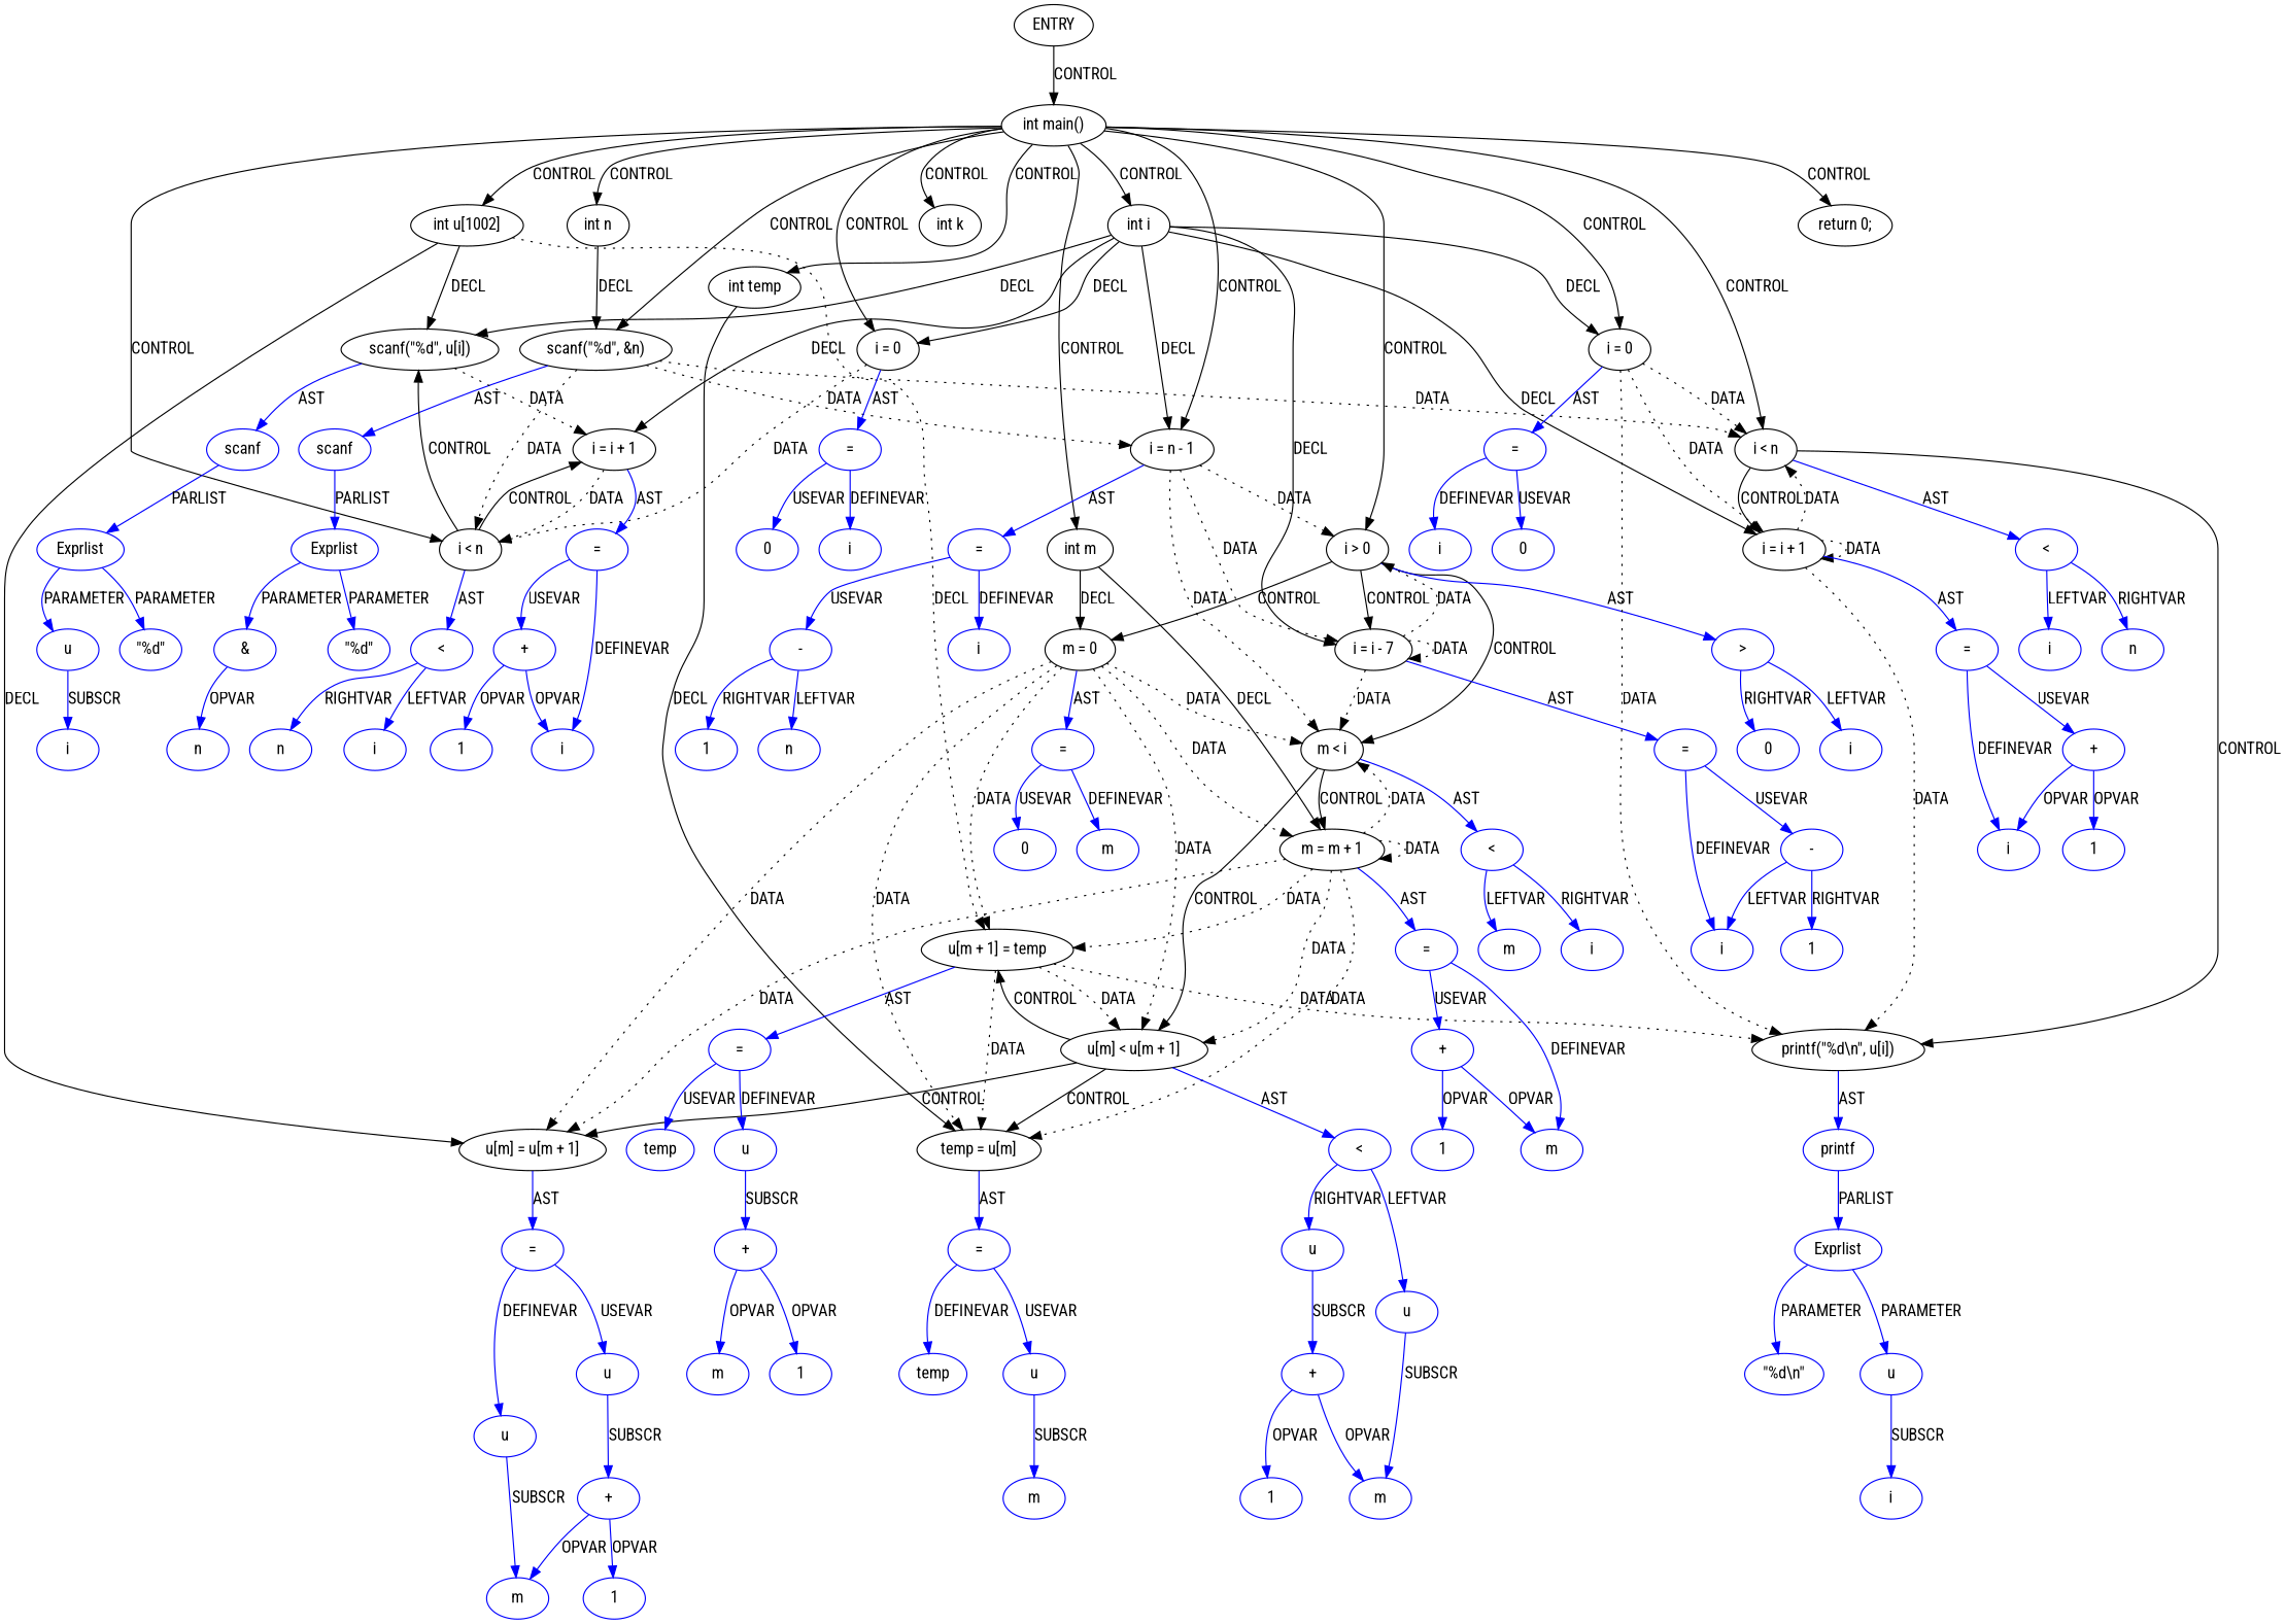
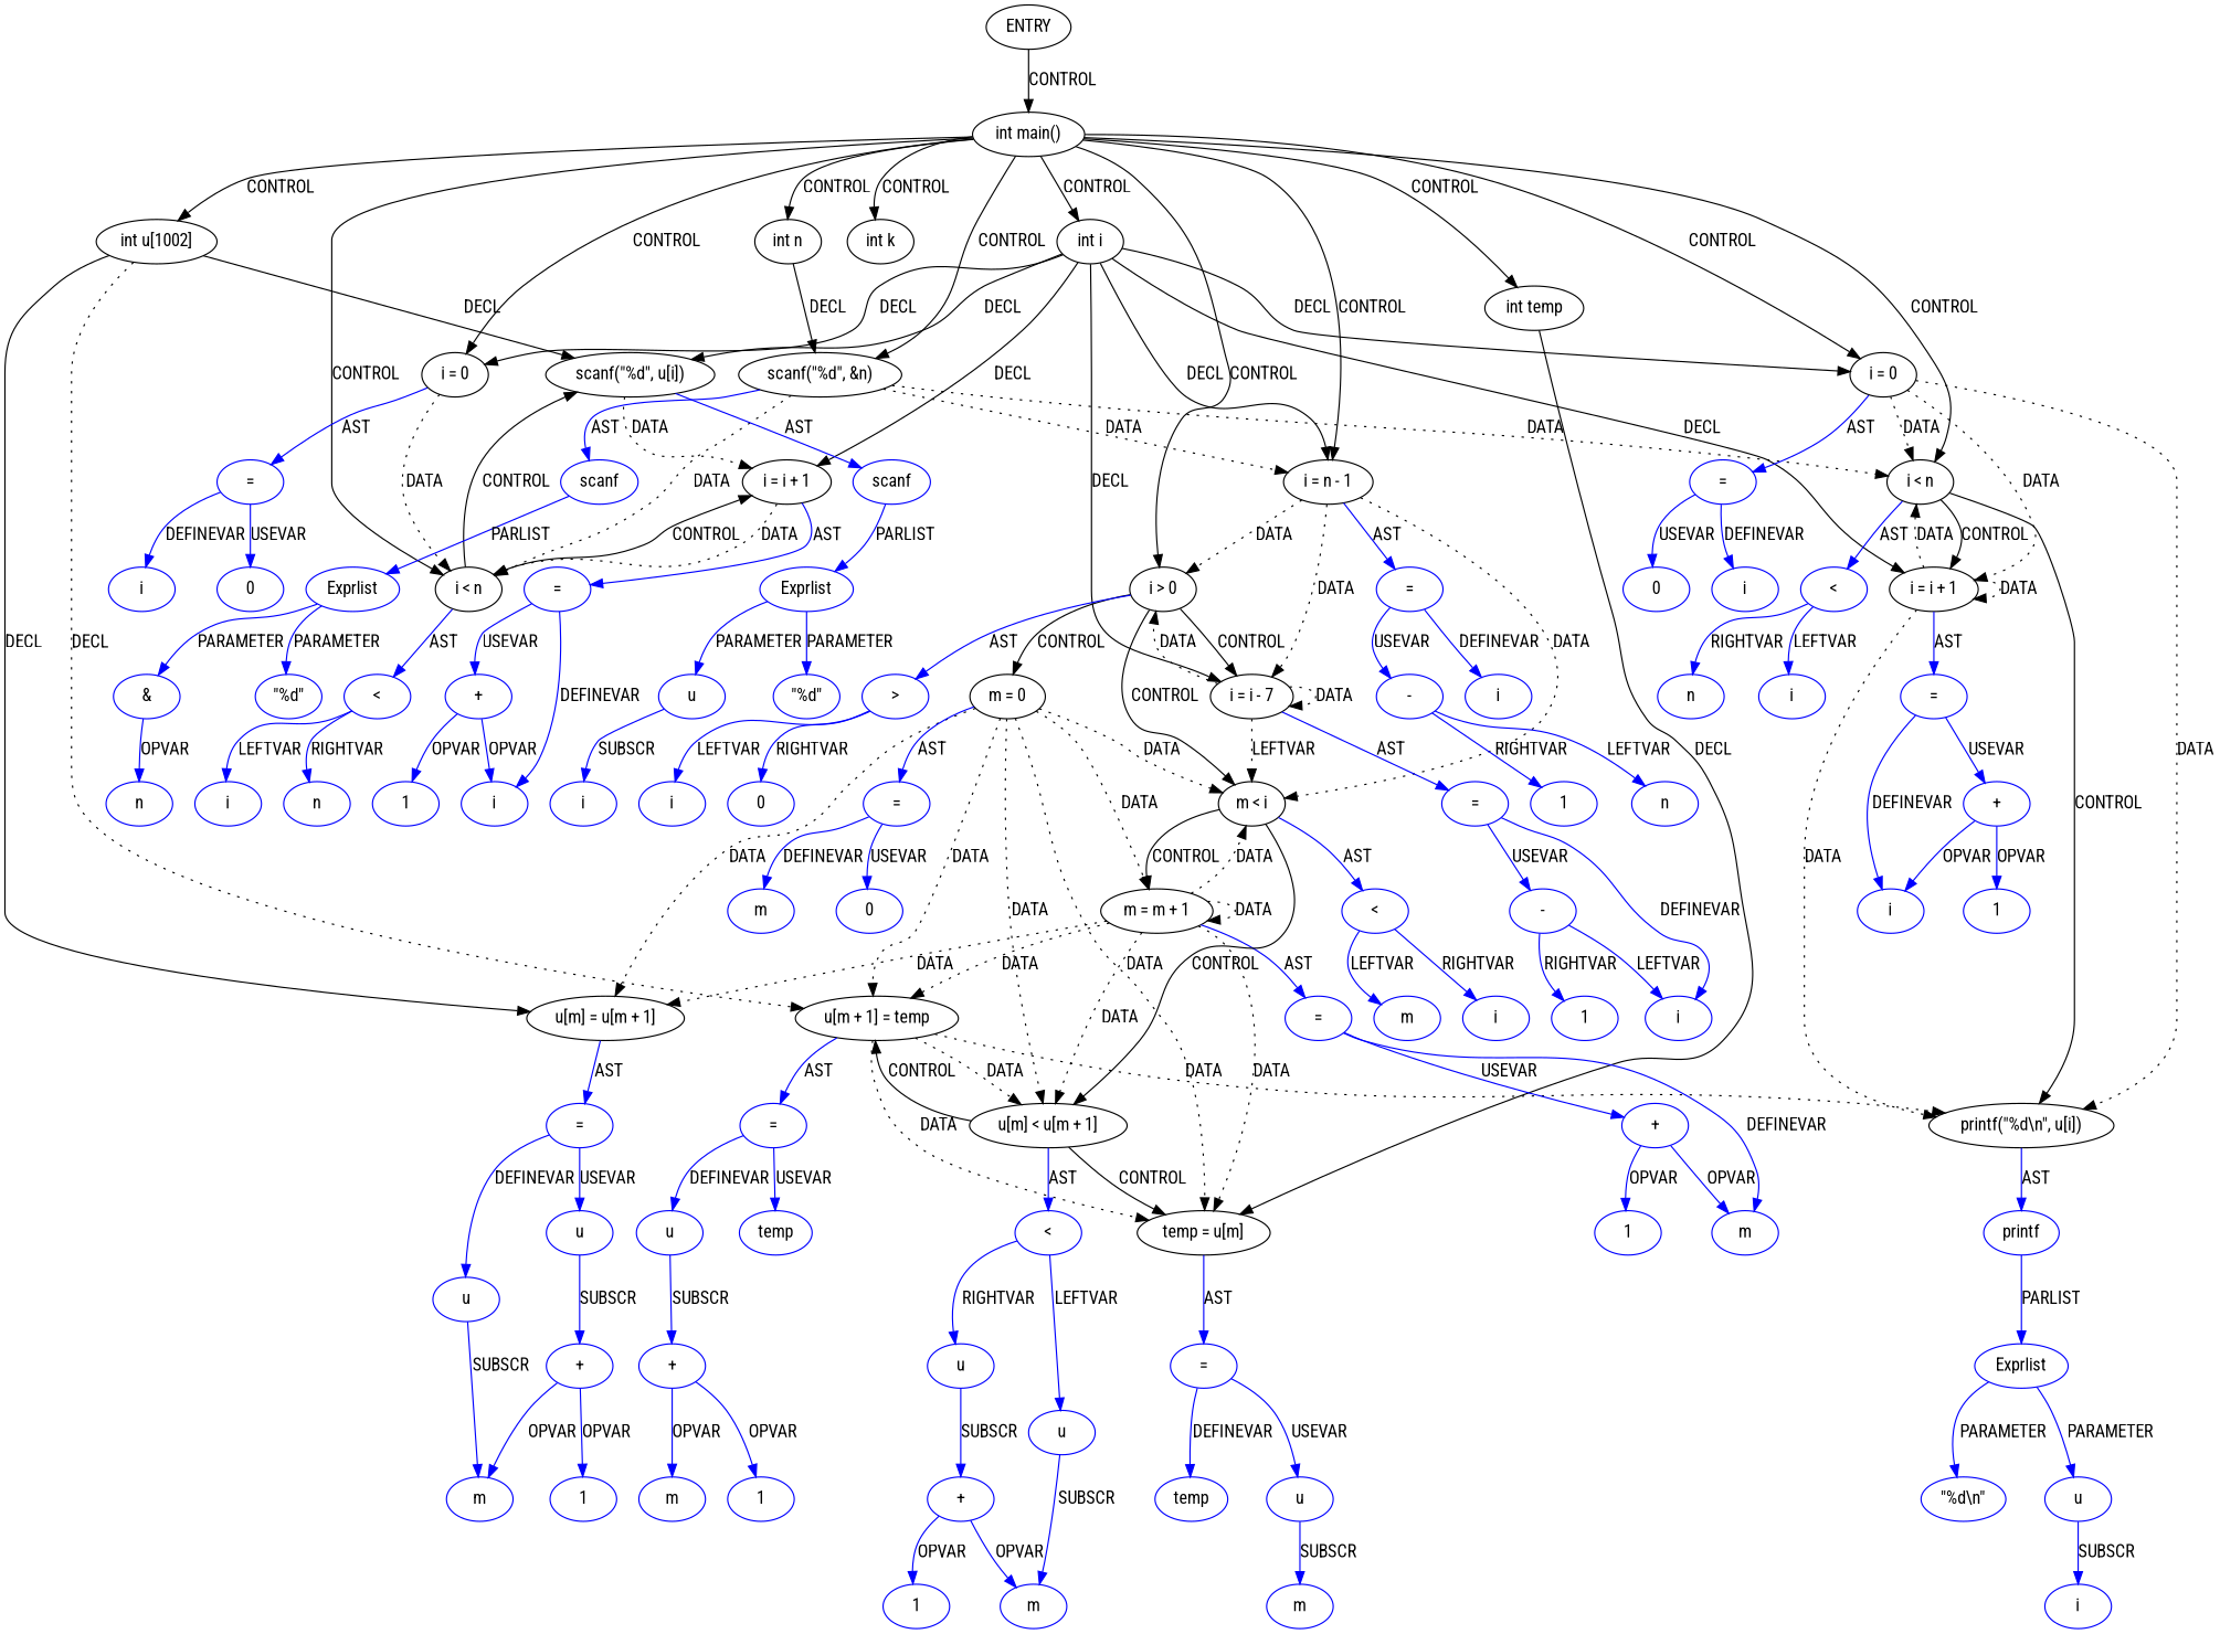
  digraph {
    fontname="Roboto Condensed"
    node [coord=12 fontname="Roboto Condensed" type=VAR color=blue]
    edge [fontname="Roboto Condensed" color=blue]
    n1 [coord=-1 label=ENTRY type=ENTRY color=""]
    n2 [coord=2 label="int main()" type=CONTROL color=""]
    n3 [coord=4 label="int u[1002]" type=DECL varname=u vartype="int[]" color=""]
    n4 [coord=5 label="int i" type=DECL varname=i vartype=int color=""]
    n5 [coord=5 label="int n" type=DECL varname=n vartype=int color=""]
-   n6 [coord=5 label="int m" type=DECL varname=m vartype=int color=""]
    n7 [coord=5 label="int temp" type=DECL varname=temp vartype=int color=""]
    n8 [coord=5 label="int k" type=DECL varname=k vartype=int color=""]
    n9 [coord=6 label="scanf(\"%d\", &n)" type=CALL color=""]
    n10 [coord=7 label="i = 0" type=ASSIGN color=""]
    n11 [coord=7 label="i < n" type=CONTROL color=""]
    n12 [label="i = n - 1" type=ASSIGN color=""]
    n13 [label="i > 0" type=CONTROL color=""]
    n14 [coord=24 label="i = 0" type=ASSIGN color=""]
    n15 [coord=24 label="i < n" type=CONTROL color=""]
-   n16 [coord=28 label="return 0;" type=RETURN color=""]
    n17 [coord=9 label="scanf(\"%d\", u[i])" type=CALL color=""]
    n18 [coord=19 label="u[m] = u[m + 1]" type=ASSIGN color=""]
    n19 [coord=20 label="u[m + 1] = temp" type=ASSIGN color=""]
    n20 [coord=7 label="i = i + 1" type=ASSIGN color=""]
    n21 [label="i = i - 7" type=ASSIGN color=""]
    n22 [coord=24 label="i = i + 1" type=ASSIGN color=""]
    n23 [coord=14 label="m = 0" type=ASSIGN color=""]
    n24 [coord=14 label="m = m + 1" type=ASSIGN color=""]
    n25 [coord=18 label="temp = u[m]" type=ASSIGN color=""]
    n26 [coord=6 label=scanf type=FUNCNAME]
    n27 [coord=7 label="=" type=ASSIGNOP]
    n28 [coord=7 label="<" type=OP]
    n29 [label="=" type=ASSIGNOP]
    n30 [coord=14 label="m < i" type=CONTROL color=""]
    n31 [label=">" type=OP]
    n32 [coord=26 label="printf(\"%d\\n\", u[i])" type=CALL color=""]
    n33 [coord=24 label="=" type=ASSIGNOP]
    n34 [coord=24 label="<" type=OP]
    n35 [coord=9 label=scanf type=FUNCNAME]
    n36 [coord=19 label="=" type=ASSIGNOP]
    n37 [coord=16 label="u[m] < u[m + 1]" type=CONTROL color=""]
    n38 [coord=20 label="=" type=ASSIGNOP]
    n39 [coord=7 label="=" type=ASSIGNOP]
    n40 [label="=" type=ASSIGNOP]
    n41 [coord=24 label="=" type=ASSIGNOP]
    n42 [coord=14 label="=" type=ASSIGNOP]
    n43 [coord=14 label="=" type=ASSIGNOP]
    n44 [coord=18 label="=" type=ASSIGNOP]
    n45 [coord=6 label=Exprlist type=EXPRS]
    n46 [coord=6 label="\"%d\"" type=CONST]
    n47 [coord=6 label="&" type=OP]
    n48 [coord=6 label=n]
    n49 [coord=7 label=i]
    n50 [coord=7 label=0 type=CONST]
    n51 [coord=7 label=i]
    n52 [coord=7 label=n]
    n53 [coord=9 label=Exprlist type=EXPRS]
    n54 [coord=9 label="\"%d\"" type=CONST]
    n55 [coord=9 label=u type=ARRVAR]
    n56 [coord=9 label=i]
    n57 [coord=7 label=i]
    n58 [coord=7 label="+" type=OP]
    n59 [coord=7 label=1 type=CONST]
    n60 [label=i]
    n61 [label="-" type=OP]
    n62 [coord=14 label="<" type=OP]
    n63 [label=n]
    n64 [label=1 type=CONST]
    n65 [label=i]
    n66 [label=0 type=CONST]
    n67 [coord=14 label=m]
    n68 [coord=14 label=0 type=CONST]
    n69 [coord=16 label="<" type=OP]
    n70 [coord=14 label=m]
    n71 [coord=14 label=i]
    n72 [coord=16 label=u type=ARRVAR]
    n73 [coord=16 label=u type=ARRVAR]
    n74 [coord=18 label=temp]
    n75 [coord=18 label=u type=ARRVAR]
    n76 [coord=18 label=m]
    n77 [coord=19 label=u type=ARRVAR]
    n78 [coord=19 label=u type=ARRVAR]
    n79 [coord=19 label=m]
    n80 [coord=19 label="+" type=OP]
    n81 [coord=19 label=1 type=CONST]
    n82 [coord=20 label=u type=ARRVAR]
    n83 [coord=20 label=temp]
    n84 [coord=26 label=printf type=FUNCNAME]
    n85 [coord=20 label="+" type=OP]
    n86 [coord=20 label=m]
    n87 [coord=20 label=1 type=CONST]
    n88 [coord=16 label=m]
    n89 [coord=16 label="+" type=OP]
    n90 [coord=16 label=1 type=CONST]
    n91 [coord=14 label=m]
    n92 [coord=14 label="+" type=OP]
    n93 [coord=14 label=1 type=CONST]
    n94 [label=i]
    n95 [label="-" type=OP]
    n96 [label=1 type=CONST]
    n97 [coord=24 label=i]
    n98 [coord=24 label=0 type=CONST]
    n99 [coord=24 label=i]
    n100 [coord=24 label=n]
    n101 [coord=26 label=Exprlist type=EXPRS]
    n102 [coord=26 label="\"%d\\n\"" type=CONST]
    n103 [coord=26 label=u type=ARRVAR]
    n104 [coord=26 label=i]
    n105 [coord=24 label=i]
    n106 [coord=24 label="+" type=OP]
    n107 [coord=24 label=1 type=CONST]
    n1 -> n2 [label=CONTROL color=""]
    n2 -> n3 [label=CONTROL color=""]
    n2 -> n4 [label=CONTROL color=""]
    n2 -> n5 [label=CONTROL color=""]
-   n2 -> n6 [label=CONTROL color=""]
    n2 -> n7 [label=CONTROL color=""]
    n2 -> n8 [label=CONTROL color=""]
    n2 -> n9 [label=CONTROL color=""]
    n2 -> n10 [label=CONTROL color=""]
    n2 -> n11 [label=CONTROL color=""]
    n2 -> n12 [label=CONTROL color=""]
    n2 -> n13 [label=CONTROL color=""]
    n2 -> n14 [label=CONTROL color=""]
    n2 -> n15 [label=CONTROL color=""]
-   n2 -> n16 [label=CONTROL color=""]
    n3 -> n17 [label=DECL color=""]
    n3 -> n18 [label=DECL color=""]
    n3 -> n19 [label=DECL style=dotted color=""]
    n4 -> n10 [label=DECL color=""]
    n4 -> n12 [label=DECL color=""]
    n4 -> n14 [label=DECL color=""]
    n4 -> n17 [label=DECL color=""]
    n4 -> n20 [label=DECL color=""]
    n4 -> n21 [label=DECL color=""]
    n4 -> n22 [label=DECL color=""]
    n5 -> n9 [label=DECL color=""]
-   n6 -> n23 [label=DECL color=""]
-   n6 -> n24 [label=DECL color=""]
    n7 -> n25 [label=DECL color=""]
    n9 -> n11 [label=DATA style=dotted color=""]
    n9 -> n12 [label=DATA style=dotted color=""]
    n9 -> n15 [label=DATA style=dotted color=""]
    n9 -> n26 [label=AST]
    n10 -> n11 [label=DATA style=dotted color=""]
    n10 -> n27 [label=AST]
    n11 -> n17 [label=CONTROL color=""]
    n11 -> n20 [label=CONTROL color=""]
    n11 -> n28 [label=AST]
    n12 -> n13 [label=DATA style=dotted color=""]
    n12 -> n21 [label=DATA style=dotted color=""]
    n12 -> n29 [label=AST]
    n12 -> n30 [label=DATA style=dotted color=""]
    n13 -> n21 [label=CONTROL color=""]
    n13 -> n23 [label=CONTROL color=""]
    n13 -> n30 [label=CONTROL color=""]
    n13 -> n31 [label=AST]
    n14 -> n15 [label=DATA style=dotted color=""]
    n14 -> n22 [label=DATA style=dotted color=""]
    n14 -> n32 [label=DATA style=dotted color=""]
    n14 -> n33 [label=AST]
    n15 -> n22 [label=CONTROL color=""]
    n15 -> n32 [label=CONTROL color=""]
    n15 -> n34 [label=AST]
    n17 -> n20 [label=DATA style=dotted color=""]
    n17 -> n35 [label=AST]
    n18 -> n36 [label=AST]
    n19 -> n25 [label=DATA style=dotted color=""]
    n19 -> n32 [label=DATA style=dotted color=""]
    n19 -> n37 [label=DATA style=dotted color=""]
    n19 -> n38 [label=AST]
    n20 -> n11 [label=DATA style=dotted color=""]
    n20 -> n39 [label=AST]
    n21 -> n13 [label=DATA style=dotted color=""]
    n21 -> n21 [label=DATA style=dotted color=""]
-   n21 -> n30 [label=DATA style=dotted color=""]
+   n21 -> n30 [label=LEFTVAR style=dotted color=""]
    n21 -> n40 [label=AST]
    n22 -> n15 [label=DATA style=dotted color=""]
    n22 -> n22 [label=DATA style=dotted color=""]
    n22 -> n32 [label=DATA style=dotted color=""]
    n22 -> n41 [label=AST]
    n23 -> n18 [label=DATA style=dotted color=""]
    n23 -> n19 [label=DATA style=dotted color=""]
    n23 -> n24 [label=DATA style=dotted color=""]
    n23 -> n25 [label=DATA style=dotted color=""]
    n23 -> n30 [label=DATA style=dotted color=""]
    n23 -> n37 [label=DATA style=dotted color=""]
    n23 -> n42 [label=AST]
    n24 -> n18 [label=DATA style=dotted color=""]
    n24 -> n19 [label=DATA style=dotted color=""]
    n24 -> n24 [label=DATA style=dotted color=""]
    n24 -> n25 [label=DATA style=dotted color=""]
    n24 -> n30 [label=DATA style=dotted color=""]
    n24 -> n37 [label=DATA style=dotted color=""]
    n24 -> n43 [label=AST]
    n25 -> n44 [label=AST]
    n26 -> n45 [label=PARLIST]
    n27 -> n49 [label=DEFINEVAR]
    n27 -> n50 [label=USEVAR]
    n28 -> n51 [label=LEFTVAR]
    n28 -> n52 [label=RIGHTVAR]
    n29 -> n60 [label=DEFINEVAR]
    n29 -> n61 [label=USEVAR]
    n30 -> n24 [label=CONTROL color=""]
    n30 -> n37 [label=CONTROL color=""]
    n30 -> n62 [label=AST]
    n31 -> n65 [label=LEFTVAR]
    n31 -> n66 [label=RIGHTVAR]
    n32 -> n84 [label=AST]
    n33 -> n97 [label=DEFINEVAR]
    n33 -> n98 [label=USEVAR]
    n34 -> n99 [label=LEFTVAR]
    n34 -> n100 [label=RIGHTVAR]
    n35 -> n53 [label=PARLIST]
    n36 -> n77 [label=DEFINEVAR]
    n36 -> n78 [label=USEVAR]
-   n37 -> n18 [label=CONTROL color=""]
    n37 -> n19 [label=CONTROL color=""]
    n37 -> n25 [label=CONTROL color=""]
    n37 -> n69 [label=AST]
    n38 -> n82 [label=DEFINEVAR]
    n38 -> n83 [label=USEVAR]
    n39 -> n57 [label=DEFINEVAR]
    n39 -> n58 [label=USEVAR]
    n40 -> n94 [label=DEFINEVAR]
    n40 -> n95 [label=USEVAR]
    n41 -> n105 [label=DEFINEVAR]
    n41 -> n106 [label=USEVAR]
    n42 -> n67 [label=DEFINEVAR]
    n42 -> n68 [label=USEVAR]
    n43 -> n91 [label=DEFINEVAR]
    n43 -> n92 [label=USEVAR]
    n44 -> n74 [label=DEFINEVAR]
    n44 -> n75 [label=USEVAR]
    n45 -> n46 [label=PARAMETER]
    n45 -> n47 [label=PARAMETER]
    n47 -> n48 [label=OPVAR]
    n53 -> n54 [label=PARAMETER]
    n53 -> n55 [label=PARAMETER]
    n55 -> n56 [label=SUBSCR]
    n58 -> n57 [label=OPVAR]
    n58 -> n59 [label=OPVAR]
    n61 -> n63 [label=LEFTVAR]
    n61 -> n64 [label=RIGHTVAR]
    n62 -> n70 [label=LEFTVAR]
    n62 -> n71 [label=RIGHTVAR]
    n69 -> n72 [label=LEFTVAR]
    n69 -> n73 [label=RIGHTVAR]
    n72 -> n88 [label=SUBSCR]
    n73 -> n89 [label=SUBSCR]
    n75 -> n76 [label=SUBSCR]
    n77 -> n79 [label=SUBSCR]
    n78 -> n80 [label=SUBSCR]
    n80 -> n79 [label=OPVAR]
    n80 -> n81 [label=OPVAR]
    n82 -> n85 [label=SUBSCR]
    n84 -> n101 [label=PARLIST]
    n85 -> n86 [label=OPVAR]
    n85 -> n87 [label=OPVAR]
    n89 -> n88 [label=OPVAR]
    n89 -> n90 [label=OPVAR]
    n92 -> n91 [label=OPVAR]
    n92 -> n93 [label=OPVAR]
    n95 -> n94 [label=LEFTVAR]
    n95 -> n96 [label=RIGHTVAR]
    n101 -> n102 [label=PARAMETER]
    n101 -> n103 [label=PARAMETER]
    n103 -> n104 [label=SUBSCR]
    n106 -> n105 [label=OPVAR]
    n106 -> n107 [label=OPVAR]
  }
